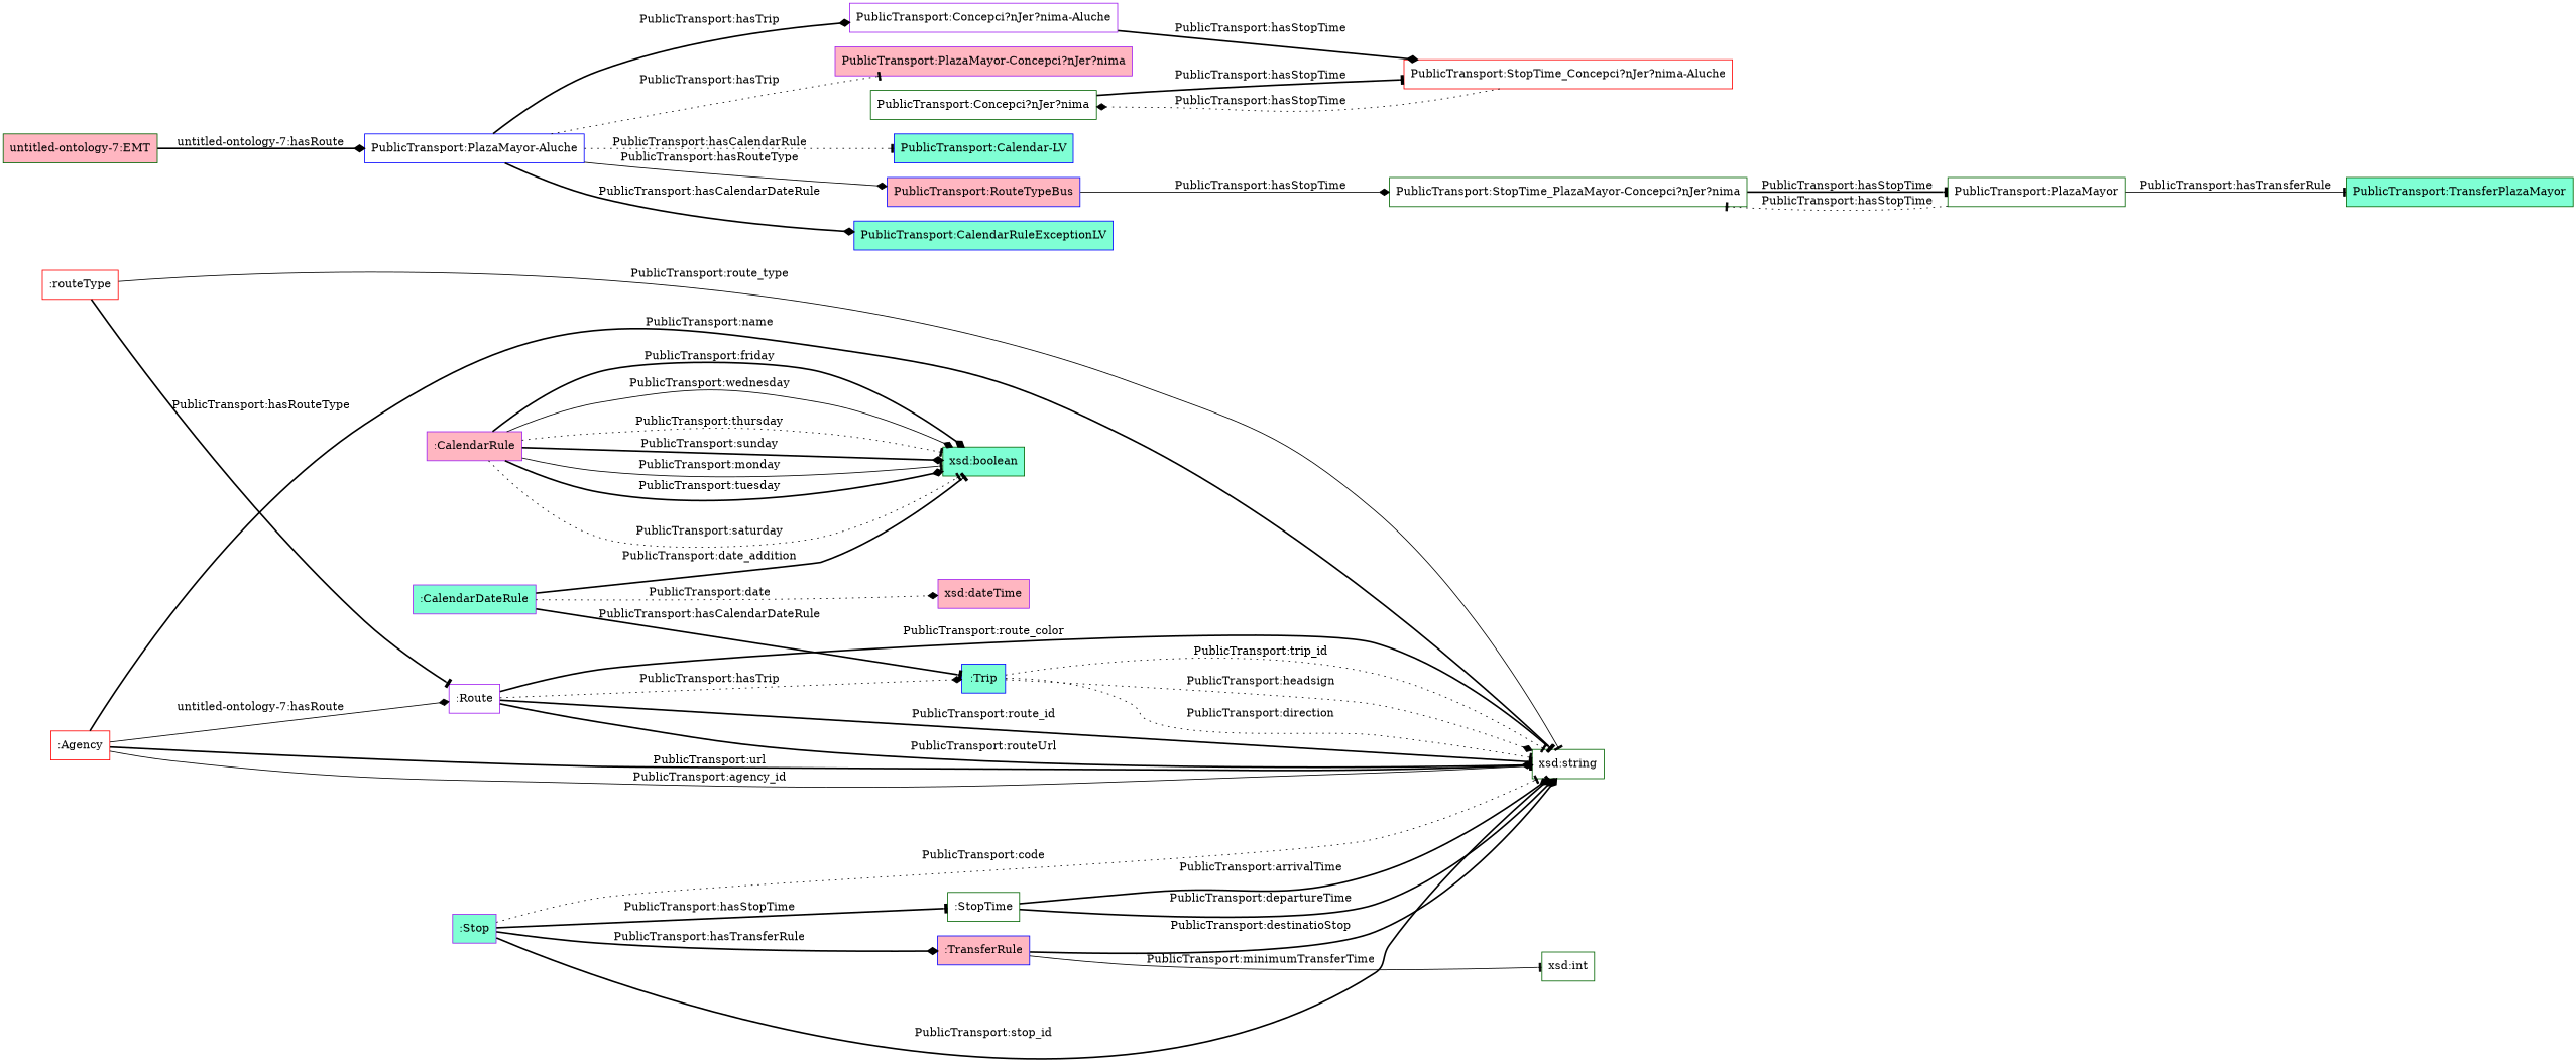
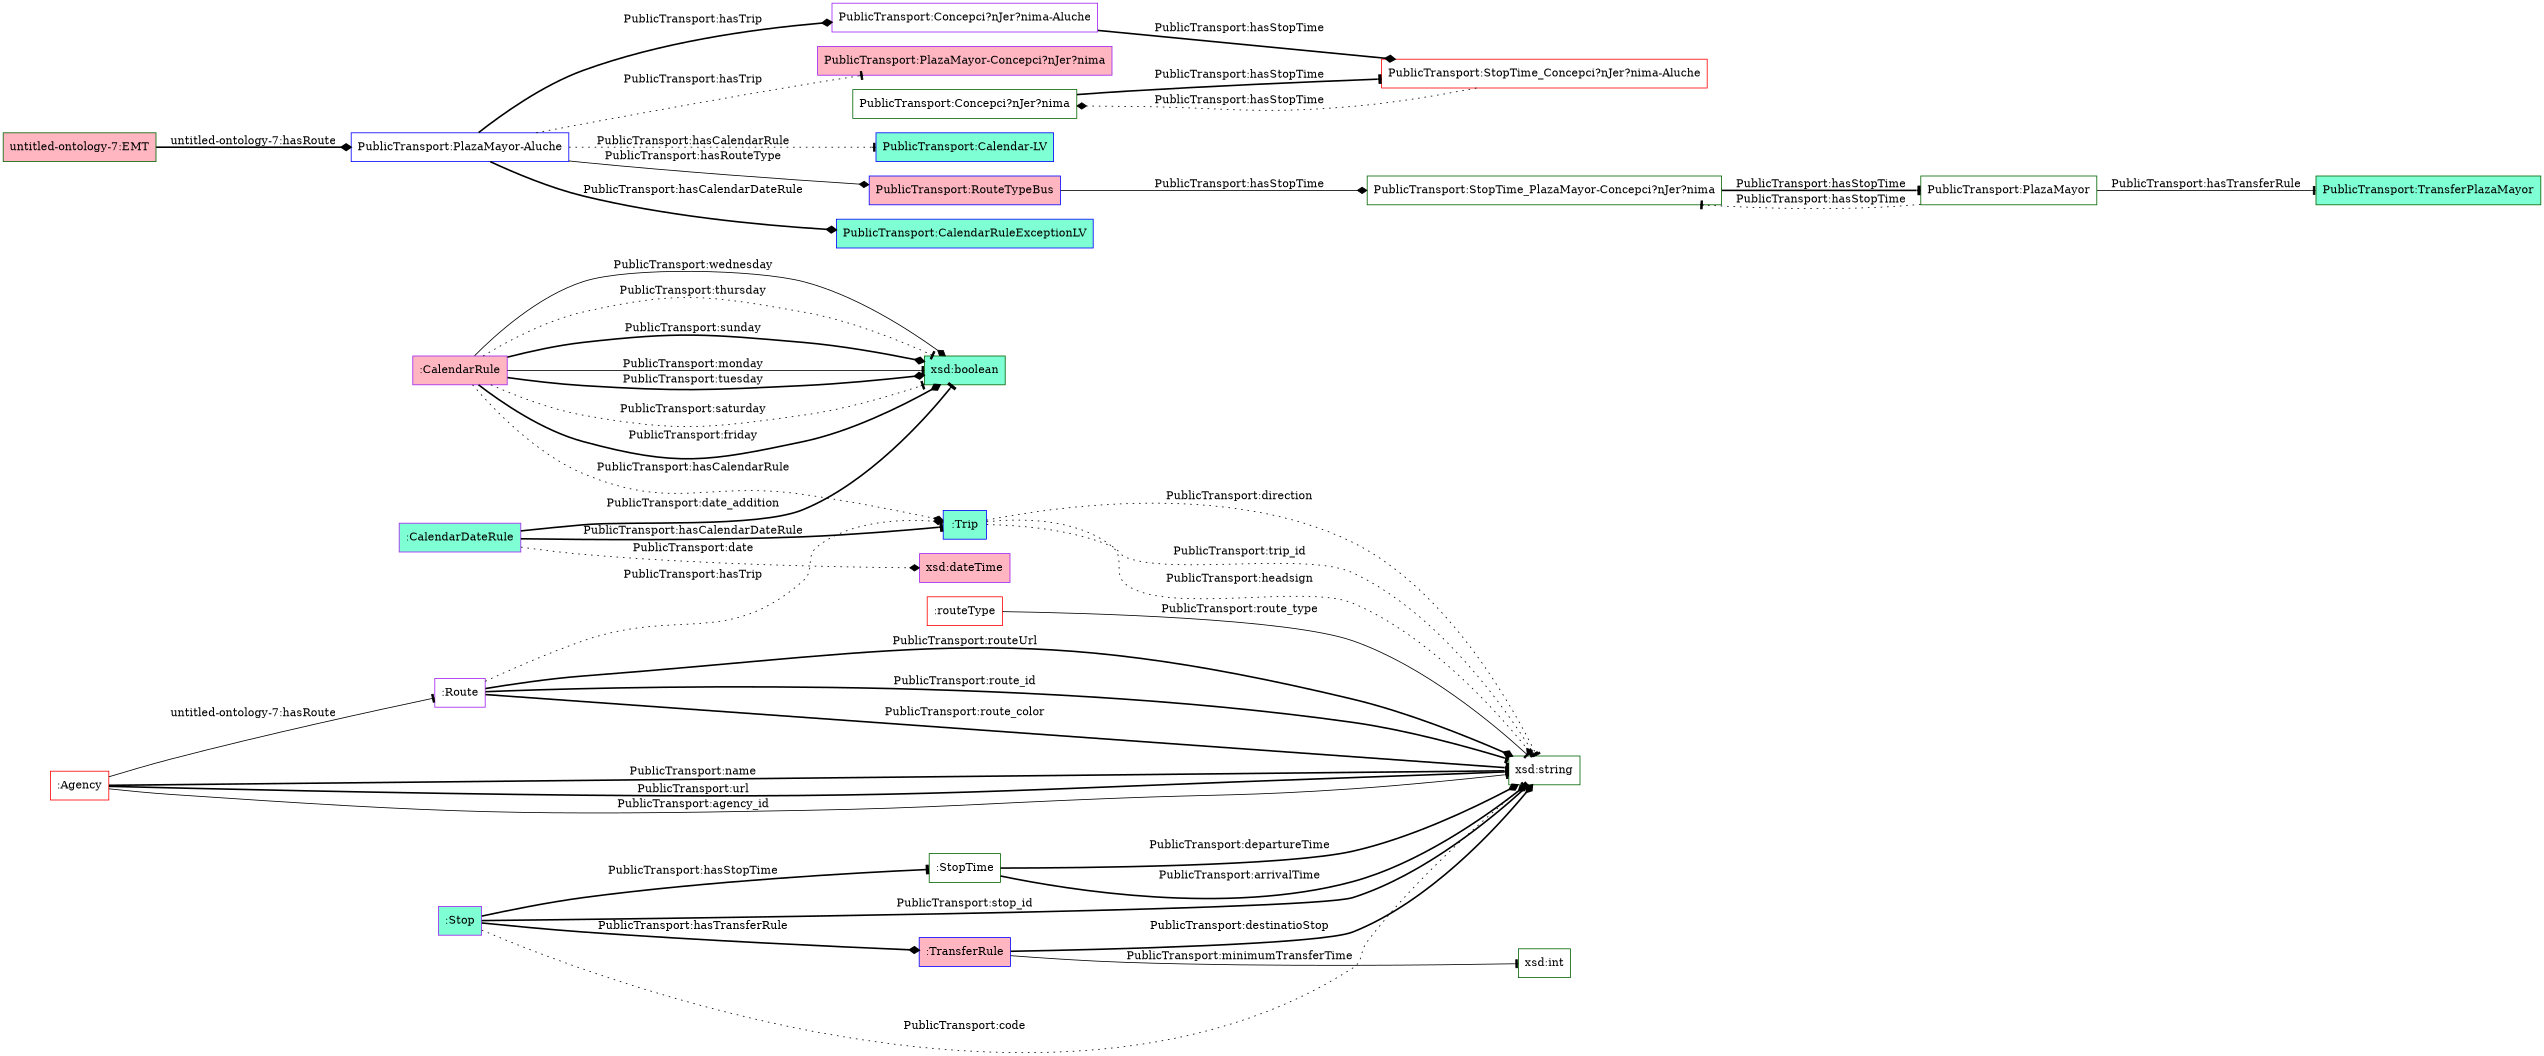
  digraph {
    rankdir=LR
    node [color=darkgreen fillcolor=white shape=rectangle style=filled]
    edge [arrowhead=tee style=bold]
    ":routeType" [color=red]
    ":Route" [color=purple]
    "xsd:string"
    ":Trip" [color=blue fillcolor=aquamarine]
    ":TransferRule" [color=blue fillcolor=lightpink]
    "xsd:int"
    ":StopTime"
    ":Stop" [color=purple fillcolor=aquamarine]
    ":CalendarRule" [color=purple fillcolor=lightpink]
    "xsd:boolean" [fillcolor=aquamarine]
    ":CalendarDateRule" [color=purple fillcolor=aquamarine]
    "xsd:dateTime" [color=purple fillcolor=lightpink]
    ":Agency" [color=red]
    "PublicTransport:Concepci?nJer?nima"
    "PublicTransport:StopTime_Concepci?nJer?nima-Aluche" [color=red]
    "untitled-ontology-7:EMT" [fillcolor=lightpink]
    "PublicTransport:PlazaMayor-Aluche" [color=blue]
    "PublicTransport:PlazaMayor-Concepci?nJer?nima" [color=purple fillcolor=lightpink]
    "PublicTransport:RouteTypeBus" [color=blue fillcolor=lightpink]
    "PublicTransport:Calendar-LV" [color=blue fillcolor=aquamarine]
    "PublicTransport:Concepci?nJer?nima-Aluche" [color=purple]
    "PublicTransport:CalendarRuleExceptionLV" [color=blue fillcolor=aquamarine]
    "PublicTransport:StopTime_PlazaMayor-Concepci?nJer?nima"
    "PublicTransport:PlazaMayor"
    "PublicTransport:TransferPlazaMayor" [fillcolor=aquamarine]
-   ":routeType" -> ":Route" [label="PublicTransport:hasRouteType"]
    ":routeType" -> "xsd:string" [label="PublicTransport:route_type" style=solid]
    ":Route" -> "xsd:string" [label="PublicTransport:route_id"]
    ":Route" -> "xsd:string" [label="PublicTransport:route_color"]
    ":Route" -> "xsd:string" [arrowhead=diamond label="PublicTransport:routeUrl"]
    ":Route" -> ":Trip" [arrowhead=diamond label="PublicTransport:hasTrip" style=dotted]
    ":Trip" -> "xsd:string" [arrowhead=diamond label="PublicTransport:headsign" style=dotted]
    ":Trip" -> "xsd:string" [label="PublicTransport:direction" style=dotted]
    ":Trip" -> "xsd:string" [label="PublicTransport:trip_id" style=dotted]
    ":TransferRule" -> "xsd:string" [arrowhead=diamond label="PublicTransport:destinatioStop"]
    ":TransferRule" -> "xsd:int" [label="PublicTransport:minimumTransferTime" style=solid]
    ":StopTime" -> "xsd:string" [arrowhead=diamond label="PublicTransport:departureTime"]
    ":StopTime" -> "xsd:string" [arrowhead=diamond label="PublicTransport:arrivalTime"]
    ":Stop" -> "xsd:string" [label="PublicTransport:stop_id"]
    ":Stop" -> "xsd:string" [label="PublicTransport:code" style=dotted]
    ":Stop" -> ":TransferRule" [arrowhead=diamond label="PublicTransport:hasTransferRule"]
    ":Stop" -> ":StopTime" [label="PublicTransport:hasStopTime"]
+   ":CalendarRule" -> ":Trip" [arrowhead=diamond label="PublicTransport:hasCalendarRule" style=dotted]
    ":CalendarRule" -> "xsd:boolean" [label="PublicTransport:saturday" style=dotted]
    ":CalendarRule" -> "xsd:boolean" [arrowhead=diamond label="PublicTransport:friday"]
    ":CalendarRule" -> "xsd:boolean" [arrowhead=diamond label="PublicTransport:wednesday" style=solid]
    ":CalendarRule" -> "xsd:boolean" [label="PublicTransport:thursday" style=dotted]
    ":CalendarRule" -> "xsd:boolean" [arrowhead=diamond label="PublicTransport:sunday"]
    ":CalendarRule" -> "xsd:boolean" [label="PublicTransport:monday" style=solid]
    ":CalendarRule" -> "xsd:boolean" [arrowhead=diamond label="PublicTransport:tuesday"]
    ":CalendarDateRule" -> ":Trip" [label="PublicTransport:hasCalendarDateRule"]
    ":CalendarDateRule" -> "xsd:boolean" [label="PublicTransport:date_addition"]
    ":CalendarDateRule" -> "xsd:dateTime" [arrowhead=diamond label="PublicTransport:date" style=dotted]
-   ":Agency" -> ":Route" [arrowhead=diamond label="untitled-ontology-7:hasRoute" style=solid]
+   ":Agency" -> ":Route" [label="untitled-ontology-7:hasRoute" style=solid]
    ":Agency" -> "xsd:string" [label="PublicTransport:name"]
    ":Agency" -> "xsd:string" [label="PublicTransport:url"]
    ":Agency" -> "xsd:string" [label="PublicTransport:agency_id" style=solid]
    "PublicTransport:Concepci?nJer?nima" -> "PublicTransport:StopTime_Concepci?nJer?nima-Aluche" [label="PublicTransport:hasStopTime"]
    "PublicTransport:StopTime_Concepci?nJer?nima-Aluche" -> "PublicTransport:Concepci?nJer?nima" [arrowhead=diamond label="PublicTransport:hasStopTime" style=dotted]
    "untitled-ontology-7:EMT" -> "PublicTransport:PlazaMayor-Aluche" [arrowhead=diamond label="untitled-ontology-7:hasRoute"]
    "PublicTransport:PlazaMayor-Aluche" -> "PublicTransport:PlazaMayor-Concepci?nJer?nima" [label="PublicTransport:hasTrip" style=dotted]
    "PublicTransport:PlazaMayor-Aluche" -> "PublicTransport:RouteTypeBus" [arrowhead=diamond label="PublicTransport:hasRouteType" style=solid]
    "PublicTransport:PlazaMayor-Aluche" -> "PublicTransport:Calendar-LV" [label="PublicTransport:hasCalendarRule" style=dotted]
    "PublicTransport:PlazaMayor-Aluche" -> "PublicTransport:Concepci?nJer?nima-Aluche" [arrowhead=diamond label="PublicTransport:hasTrip"]
    "PublicTransport:PlazaMayor-Aluche" -> "PublicTransport:CalendarRuleExceptionLV" [arrowhead=diamond label="PublicTransport:hasCalendarDateRule"]
    "PublicTransport:RouteTypeBus" -> "PublicTransport:StopTime_PlazaMayor-Concepci?nJer?nima" [arrowhead=diamond label="PublicTransport:hasStopTime" style=solid]
    "PublicTransport:Concepci?nJer?nima-Aluche" -> "PublicTransport:StopTime_Concepci?nJer?nima-Aluche" [arrowhead=diamond label="PublicTransport:hasStopTime"]
    "PublicTransport:StopTime_PlazaMayor-Concepci?nJer?nima" -> "PublicTransport:PlazaMayor" [label="PublicTransport:hasStopTime"]
    "PublicTransport:PlazaMayor" -> "PublicTransport:StopTime_PlazaMayor-Concepci?nJer?nima" [label="PublicTransport:hasStopTime" style=dotted]
    "PublicTransport:PlazaMayor" -> "PublicTransport:TransferPlazaMayor" [label="PublicTransport:hasTransferRule" style=solid]
  }
